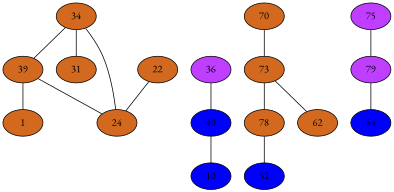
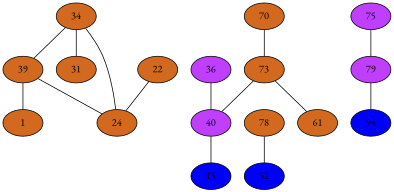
  strict graph {
    fontname="EB Garamond"
    node [fillcolor=chocolate fontname="EB Garamond" style=filled]
    edge [fontname="EB Garamond"]
    n1 [label=34]
    n2 [label=39]
    n3 [label=24]
    n4 [label=31]
    n5 [label=1]
    n6 [fillcolor=darkorchid1 label=36]
-   n7 [fillcolor=blue1 label=40]
-   n8 [fillcolor=blue1 label=10]
+   n7 [fillcolor=darkorchid1 label=40]
+   n8 [fillcolor=blue1 label=15]
    n9 [label=70]
    n10 [label=73]
    n11 [label=78]
-   n12 [label=62]
+   n12 [label=61]
    n13 [fillcolor=blue1 label=52]
    n14 [fillcolor=darkorchid1 label=75]
    n15 [fillcolor=darkorchid1 label=79]
-   n16 [fillcolor=blue1 label=54]
+   n16 [fillcolor=blue1 label=94]
    n17 [label=22]
    n1 -- n2
    n1 -- n3
    n1 -- n4
    n2 -- n3
    n2 -- n5
    n6 -- n7
    n7 -- n8
    n9 -- n10
-   n10 -- n11
+   n10 -- n7
    n10 -- n12
    n11 -- n13
    n14 -- n15
    n15 -- n16
    n17 -- n3
  }
